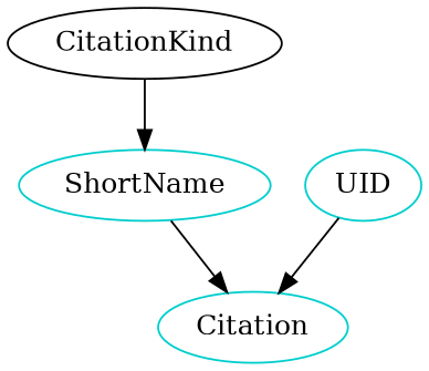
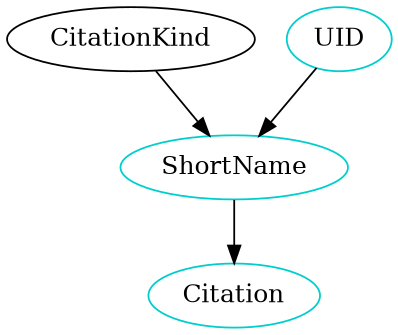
  digraph {
    node [color=cyan3 shape=oval]
    n1 [label=Citation]
    CitationKind [color="" shape=""]
    n3 [label=ShortName]
    n4 [label=UID]
    CitationKind -> n3
    n3 -> n1
-   n4 -> n1
+   n4 -> n3
  }
